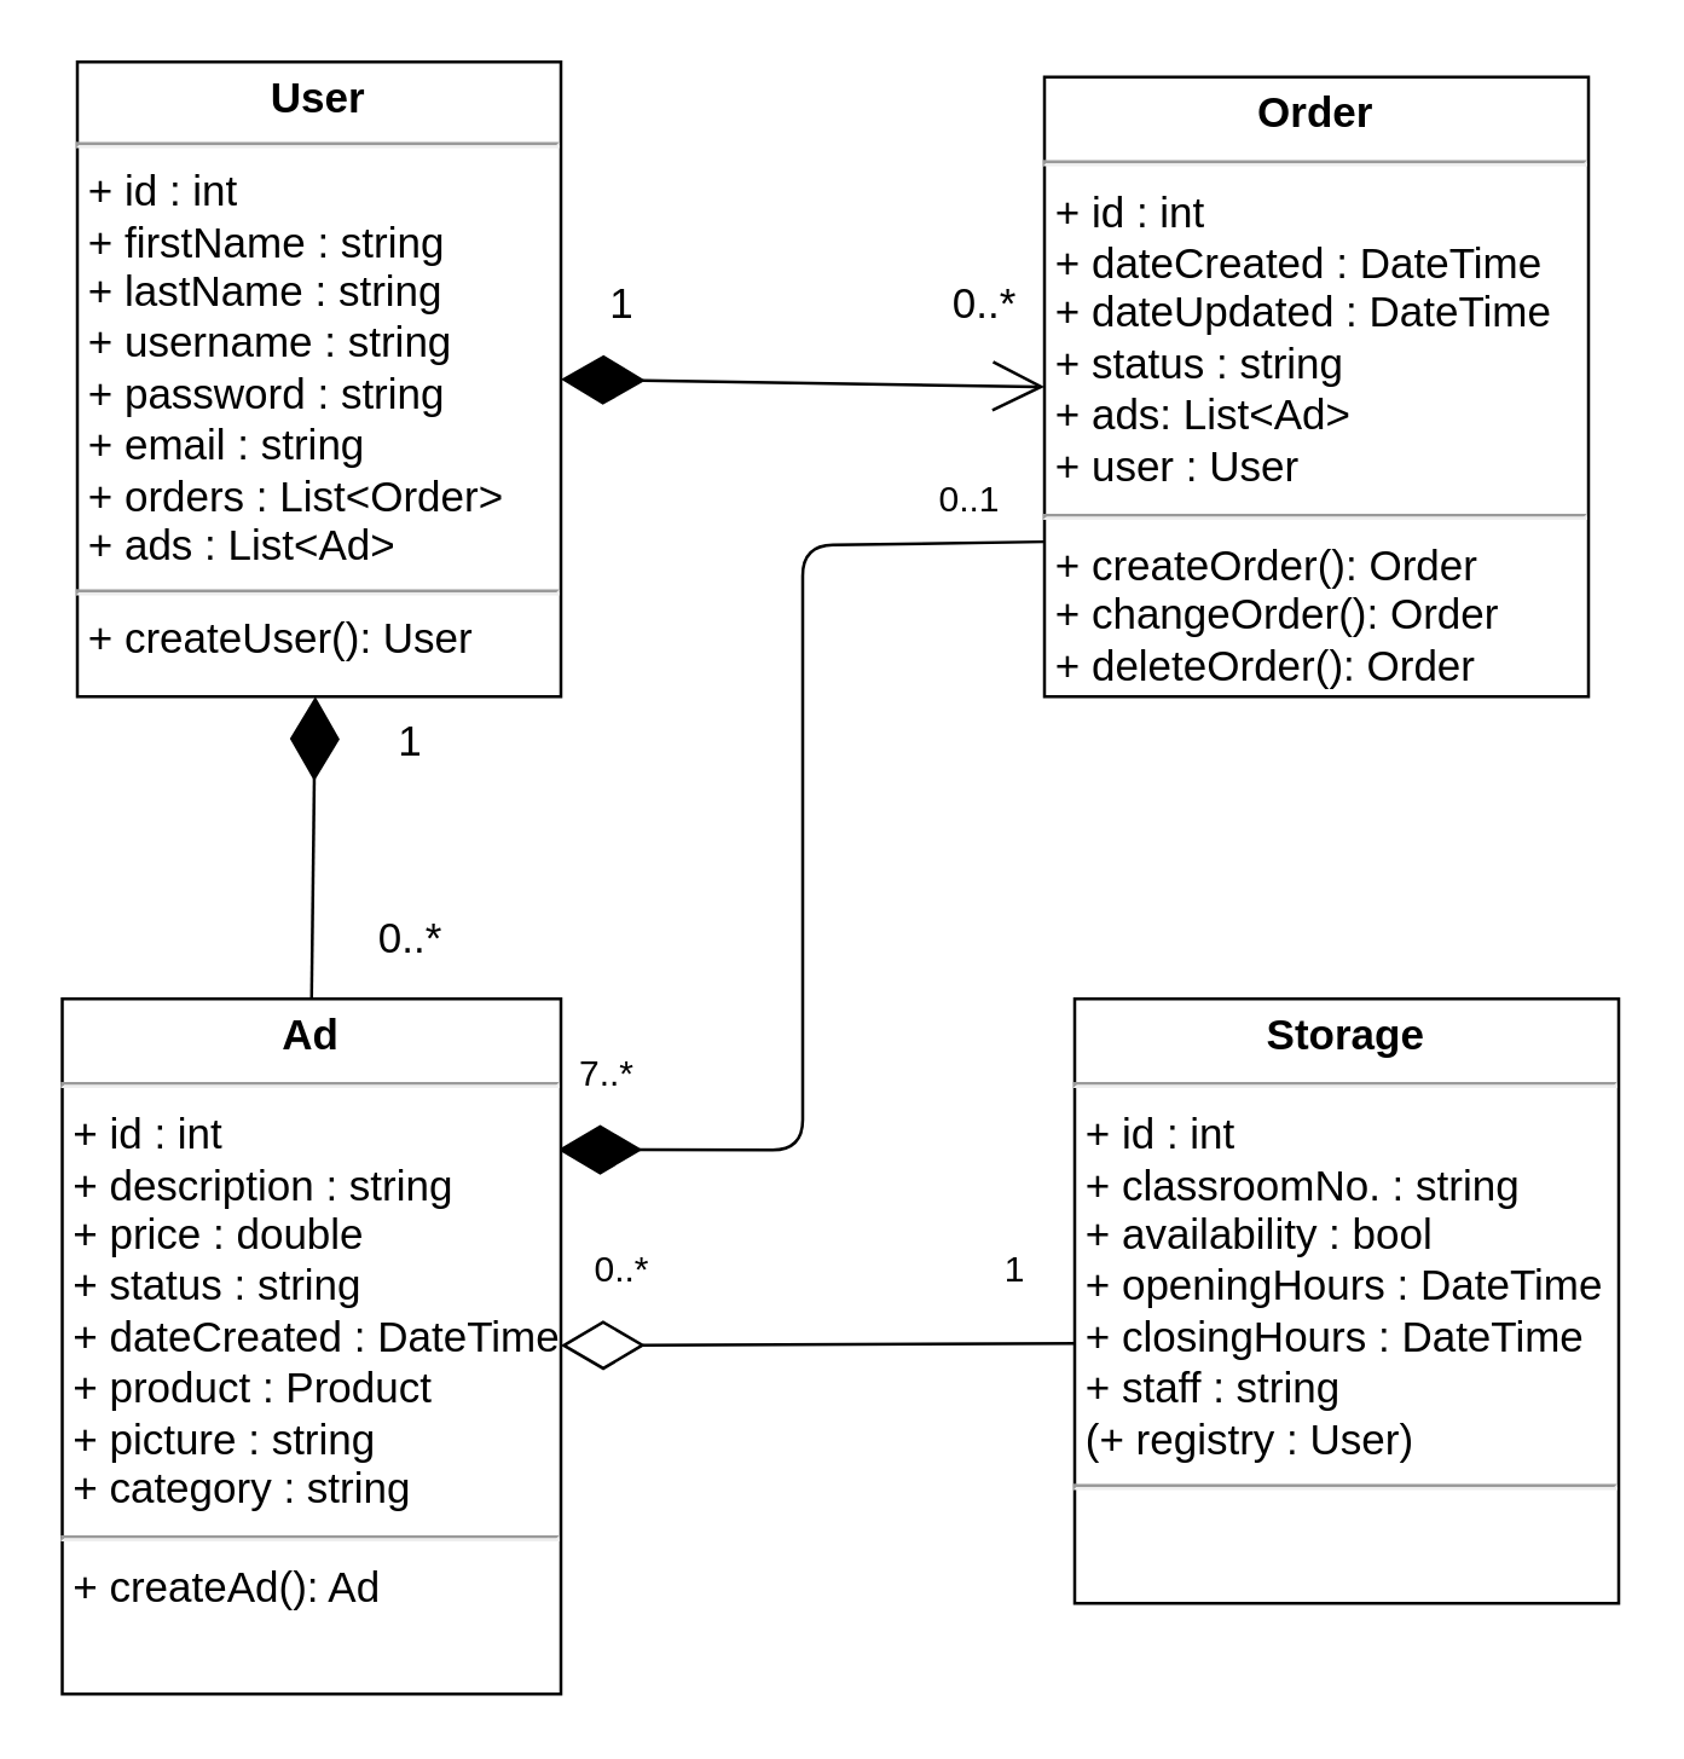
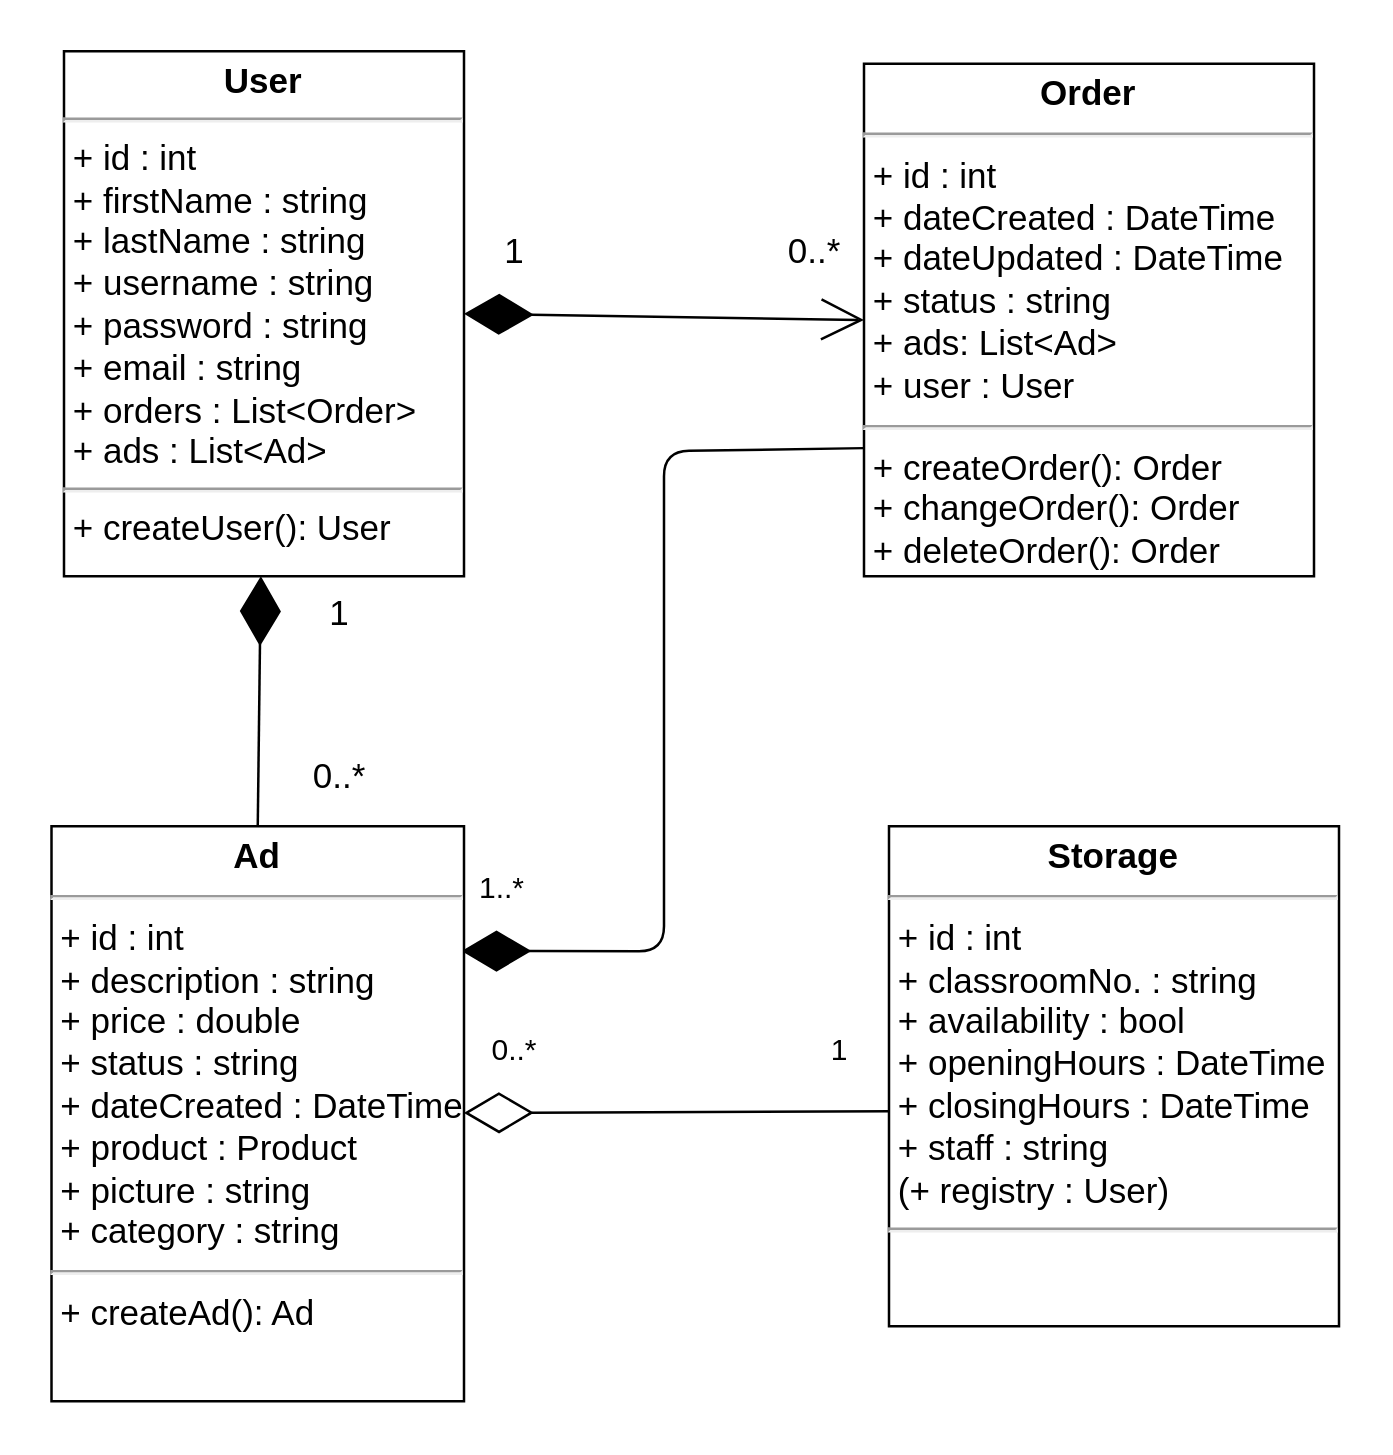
  <mxCell id="0" />
  <mxCell id="1" parent="0" />
  <mxCell id="2" style="edgeStyle=none;html=1;" parent="1" source="5" edge="1"><mxGeometry relative="1" as="geometry"><mxPoint x="50" y="200" as="targetPoint" /></mxGeometry></mxCell>
  <mxCell id="3" style="edgeStyle=none;html=1;exitX=1;exitY=0.5;exitDx=0;exitDy=0;entryX=0;entryY=0.5;entryDx=0;entryDy=0;fontSize=14;endArrow=open;endFill=0;startArrow=diamondThin;startFill=1;strokeWidth=1;startSize=25;endSize=15;" parent="1" source="5" target="7" edge="1"><mxGeometry relative="1" as="geometry" /></mxCell>
  <mxCell id="4" style="edgeStyle=none;html=1;entryX=0.5;entryY=0;entryDx=0;entryDy=0;strokeWidth=1;fontSize=14;startArrow=diamondThin;startFill=1;endArrow=none;endFill=0;startSize=25;endSize=25;" parent="1" source="5" target="9" edge="1"><mxGeometry relative="1" as="geometry" /></mxCell>
  <mxCell id="5" value="&lt;p style=&quot;margin: 4px 0px 0px; text-align: center; font-size: 14px;&quot;&gt;&lt;b style=&quot;&quot;&gt;&lt;font style=&quot;font-size: 14px;&quot;&gt;User&lt;/font&gt;&lt;/b&gt;&lt;/p&gt;&lt;hr&gt;&lt;p style=&quot;margin: 0px 0px 0px 4px; font-size: 14px;&quot;&gt;&lt;font style=&quot;font-size: 14px;&quot;&gt;+ id : int&lt;/font&gt;&lt;/p&gt;&lt;p style=&quot;margin: 0px 0px 0px 4px; font-size: 14px;&quot;&gt;&lt;font style=&quot;font-size: 14px;&quot;&gt;+ firstName : string&lt;/font&gt;&lt;/p&gt;&lt;p style=&quot;margin: 0px 0px 0px 4px; font-size: 14px;&quot;&gt;&lt;font style=&quot;font-size: 14px;&quot;&gt;+ lastName : string&lt;/font&gt;&lt;/p&gt;&lt;p style=&quot;margin: 0px 0px 0px 4px; font-size: 14px;&quot;&gt;&lt;font style=&quot;font-size: 14px;&quot;&gt;+ username : string&lt;/font&gt;&lt;/p&gt;&lt;p style=&quot;margin: 0px 0px 0px 4px; font-size: 14px;&quot;&gt;&lt;font style=&quot;font-size: 14px;&quot;&gt;+ password : string&lt;/font&gt;&lt;/p&gt;&lt;p style=&quot;margin: 0px 0px 0px 4px; font-size: 14px;&quot;&gt;&lt;font style=&quot;font-size: 14px;&quot;&gt;+ email : string&lt;/font&gt;&lt;/p&gt;&lt;p style=&quot;margin: 0px 0px 0px 4px; font-size: 14px;&quot;&gt;&lt;font style=&quot;font-size: 14px;&quot;&gt;+ orders : List&amp;lt;Order&amp;gt;&lt;/font&gt;&lt;/p&gt;&lt;p style=&quot;margin: 0px 0px 0px 4px; font-size: 14px;&quot;&gt;&lt;font style=&quot;font-size: 14px;&quot;&gt;+ ads : List&amp;lt;Ad&amp;gt;&lt;/font&gt;&lt;/p&gt;&lt;hr&gt;&lt;p style=&quot;margin: 0px 0px 0px 4px; font-size: 14px;&quot;&gt;&lt;span style=&quot;background-color: initial;&quot;&gt;+ createUser(): User&lt;/span&gt;&lt;br&gt;&lt;/p&gt;&lt;p style=&quot;margin: 0px 0px 0px 4px; font-size: 14px;&quot;&gt;&lt;span style=&quot;background-color: initial;&quot;&gt;&lt;br&gt;&lt;/span&gt;&lt;/p&gt;" style="verticalAlign=top;align=left;overflow=fill;fontSize=12;fontFamily=Helvetica;html=1;" parent="1" vertex="1"><mxGeometry x="25" y="20" width="160" height="210" as="geometry" /></mxCell>
  <mxCell id="6" style="edgeStyle=none;html=1;entryX=0.994;entryY=0.217;entryDx=0;entryDy=0;entryPerimeter=0;startArrow=none;startFill=0;endArrow=diamondThin;endFill=1;startSize=25;endSize=25;exitX=0;exitY=0.75;exitDx=0;exitDy=0;" edge="1" parent="1" source="7" target="9"><mxGeometry relative="1" as="geometry"><mxPoint x="335" y="180" as="sourcePoint" /><Array as="points"><mxPoint x="265" y="180" /><mxPoint x="265" y="380" /></Array></mxGeometry></mxCell>
  <mxCell id="7" value="&lt;p style=&quot;margin: 4px 0px 0px; text-align: center; font-size: 14px;&quot;&gt;&lt;b style=&quot;font-size: 14px;&quot;&gt;Order&lt;/b&gt;&lt;/p&gt;&lt;hr style=&quot;font-size: 14px;&quot;&gt;&lt;p style=&quot;margin: 0px 0px 0px 4px; font-size: 14px;&quot;&gt;+ id : int&lt;span style=&quot;white-space: pre;&quot;&gt;&#09;&lt;span style=&quot;white-space: pre;&quot;&gt;&#09;&lt;/span&gt;&lt;span style=&quot;white-space: pre;&quot;&gt;&#09;&lt;/span&gt;&lt;span style=&quot;white-space: pre;&quot;&gt;&#09;&lt;/span&gt;&lt;/span&gt;&lt;/p&gt;&lt;p style=&quot;margin: 0px 0px 0px 4px; font-size: 14px;&quot;&gt;+ dateCreated : DateTime&lt;/p&gt;&lt;p style=&quot;margin: 0px 0px 0px 4px; font-size: 14px;&quot;&gt;+ dateUpdated : DateTime&lt;/p&gt;&lt;p style=&quot;margin: 0px 0px 0px 4px; font-size: 14px;&quot;&gt;+ status : string&lt;/p&gt;&lt;p style=&quot;margin: 0px 0px 0px 4px; font-size: 14px;&quot;&gt;+ ads: List&amp;lt;Ad&amp;gt;&lt;/p&gt;&lt;p style=&quot;margin: 0px 0px 0px 4px; font-size: 14px;&quot;&gt;+ user : User&lt;/p&gt;&lt;hr&gt;&lt;p style=&quot;margin: 0px 0px 0px 4px; font-size: 14px;&quot;&gt;+ createOrder(): Order&lt;/p&gt;&lt;p style=&quot;margin: 0px 0px 0px 4px; font-size: 14px;&quot;&gt;+ changeOrder(): Order&lt;/p&gt;&lt;p style=&quot;margin: 0px 0px 0px 4px; font-size: 14px;&quot;&gt;+ deleteOrder(): Order&lt;/p&gt;&lt;p style=&quot;margin: 0px 0px 0px 4px; font-size: 14px;&quot;&gt;&lt;br&gt;&lt;/p&gt;" style="verticalAlign=top;align=left;overflow=fill;fontSize=14;fontFamily=Helvetica;html=1;" parent="1" vertex="1"><mxGeometry x="345" y="25" width="180" height="205" as="geometry" /></mxCell>
  <mxCell id="8" style="edgeStyle=none;html=1;entryX=0.006;entryY=0.57;entryDx=0;entryDy=0;entryPerimeter=0;endArrow=none;endFill=0;startArrow=diamondThin;startFill=0;startSize=25;" edge="1" parent="1" source="9" target="10"><mxGeometry relative="1" as="geometry" /></mxCell>
  <mxCell id="9" value="&lt;p style=&quot;margin: 4px 0px 0px; text-align: center; font-size: 14px;&quot;&gt;&lt;b&gt;Ad&lt;/b&gt;&lt;/p&gt;&lt;hr style=&quot;font-size: 14px;&quot;&gt;&lt;p style=&quot;margin: 0px 0px 0px 4px; font-size: 14px;&quot;&gt;+ id : int&lt;/p&gt;&lt;p style=&quot;margin: 0px 0px 0px 4px; font-size: 14px;&quot;&gt;+ description : string&lt;/p&gt;&lt;p style=&quot;margin: 0px 0px 0px 4px; font-size: 14px;&quot;&gt;+ price : double&lt;/p&gt;&lt;p style=&quot;margin: 0px 0px 0px 4px; font-size: 14px;&quot;&gt;+ status : string&lt;/p&gt;&lt;p style=&quot;margin: 0px 0px 0px 4px; font-size: 14px;&quot;&gt;+ dateCreated : DateTime&lt;/p&gt;&lt;p style=&quot;margin: 0px 0px 0px 4px; font-size: 14px;&quot;&gt;+ product : Product&lt;/p&gt;&lt;p style=&quot;margin: 0px 0px 0px 4px; font-size: 14px;&quot;&gt;+ picture : string&lt;/p&gt;&lt;p style=&quot;margin: 0px 0px 0px 4px; font-size: 14px;&quot;&gt;+ category : string&lt;/p&gt;&lt;hr style=&quot;font-size: 14px;&quot;&gt;&lt;p style=&quot;margin: 0px 0px 0px 4px; font-size: 14px;&quot;&gt;+ createAd(): Ad&lt;/p&gt;" style="verticalAlign=top;align=left;overflow=fill;fontSize=14;fontFamily=Helvetica;html=1;" parent="1" vertex="1"><mxGeometry x="20" y="330" width="165" height="230" as="geometry" /></mxCell>
  <mxCell id="10" value="&lt;p style=&quot;margin: 4px 0px 0px; text-align: center; font-size: 14px;&quot;&gt;&lt;b style=&quot;font-size: 14px;&quot;&gt;Storage&lt;/b&gt;&lt;/p&gt;&lt;hr style=&quot;font-size: 14px;&quot;&gt;&lt;p style=&quot;margin: 0px 0px 0px 4px; font-size: 14px;&quot;&gt;+ id : int&lt;/p&gt;&lt;p style=&quot;margin: 0px 0px 0px 4px; font-size: 14px;&quot;&gt;+ classroomNo. : string&lt;/p&gt;&lt;p style=&quot;margin: 0px 0px 0px 4px; font-size: 14px;&quot;&gt;+ availability : bool&lt;/p&gt;&lt;p style=&quot;margin: 0px 0px 0px 4px; font-size: 14px;&quot;&gt;+ openingHours : DateTime&lt;/p&gt;&lt;p style=&quot;margin: 0px 0px 0px 4px; font-size: 14px;&quot;&gt;+ closingHours : DateTime&lt;/p&gt;&lt;p style=&quot;margin: 0px 0px 0px 4px; font-size: 14px;&quot;&gt;+ staff : string&lt;/p&gt;&lt;p style=&quot;margin: 0px 0px 0px 4px; font-size: 14px;&quot;&gt;(+ registry : User)&lt;/p&gt;&lt;hr style=&quot;font-size: 14px;&quot;&gt;&lt;p style=&quot;margin: 0px 0px 0px 4px; font-size: 14px;&quot;&gt;&lt;br&gt;&lt;/p&gt;" style="verticalAlign=top;align=left;overflow=fill;fontSize=14;fontFamily=Helvetica;html=1;" parent="1" vertex="1"><mxGeometry x="355" y="330" width="180" height="200" as="geometry" /></mxCell>
  <mxCell id="11" value="1" style="text;html=1;align=center;verticalAlign=middle;resizable=0;points=[];autosize=1;strokeColor=none;fillColor=none;fontSize=14;" parent="1" vertex="1"><mxGeometry x="190" y="85" width="30" height="30" as="geometry" /></mxCell>
  <mxCell id="12" value="0..*" style="text;html=1;align=center;verticalAlign=middle;resizable=0;points=[];autosize=1;strokeColor=none;fillColor=none;fontSize=14;" parent="1" vertex="1"><mxGeometry x="305" y="85" width="40" height="30" as="geometry" /></mxCell>
  <mxCell id="13" value="1" style="text;html=1;align=center;verticalAlign=middle;resizable=0;points=[];autosize=1;strokeColor=none;fillColor=none;fontSize=14;" parent="1" vertex="1"><mxGeometry x="120" y="230" width="30" height="30" as="geometry" /></mxCell>
  <mxCell id="14" value="0..*" style="text;html=1;align=center;verticalAlign=middle;resizable=0;points=[];autosize=1;strokeColor=none;fillColor=none;fontSize=14;" parent="1" vertex="1"><mxGeometry x="115" y="295" width="40" height="30" as="geometry" /></mxCell>
  <mxCell id="15" value="0..*" style="text;html=1;align=center;verticalAlign=middle;resizable=0;points=[];autosize=1;strokeColor=none;fillColor=none;" vertex="1" parent="1"><mxGeometry x="185" y="405" width="40" height="30" as="geometry" /></mxCell>
  <mxCell id="16" value="1" style="text;html=1;align=center;verticalAlign=middle;resizable=0;points=[];autosize=1;strokeColor=none;fillColor=none;" vertex="1" parent="1"><mxGeometry x="320" y="405" width="30" height="30" as="geometry" /></mxCell>
- <mxCell id="17" value="7..*" style="text;html=1;align=center;verticalAlign=middle;resizable=0;points=[];autosize=1;strokeColor=none;fillColor=none;" vertex="1" parent="1"><mxGeometry x="180" y="340" width="40" height="30" as="geometry" /></mxCell>
- <mxCell id="18" value="0..1" style="text;html=1;align=center;verticalAlign=middle;resizable=0;points=[];autosize=1;strokeColor=none;fillColor=none;" vertex="1" parent="1"><mxGeometry x="300" y="150" width="40" height="30" as="geometry" /></mxCell>
+ <mxCell id="17" value="1..*" style="text;html=1;align=center;verticalAlign=middle;resizable=0;points=[];autosize=1;strokeColor=none;fillColor=none;" vertex="1" parent="1"><mxGeometry x="180" y="340" width="40" height="30" as="geometry" /></mxCell>
